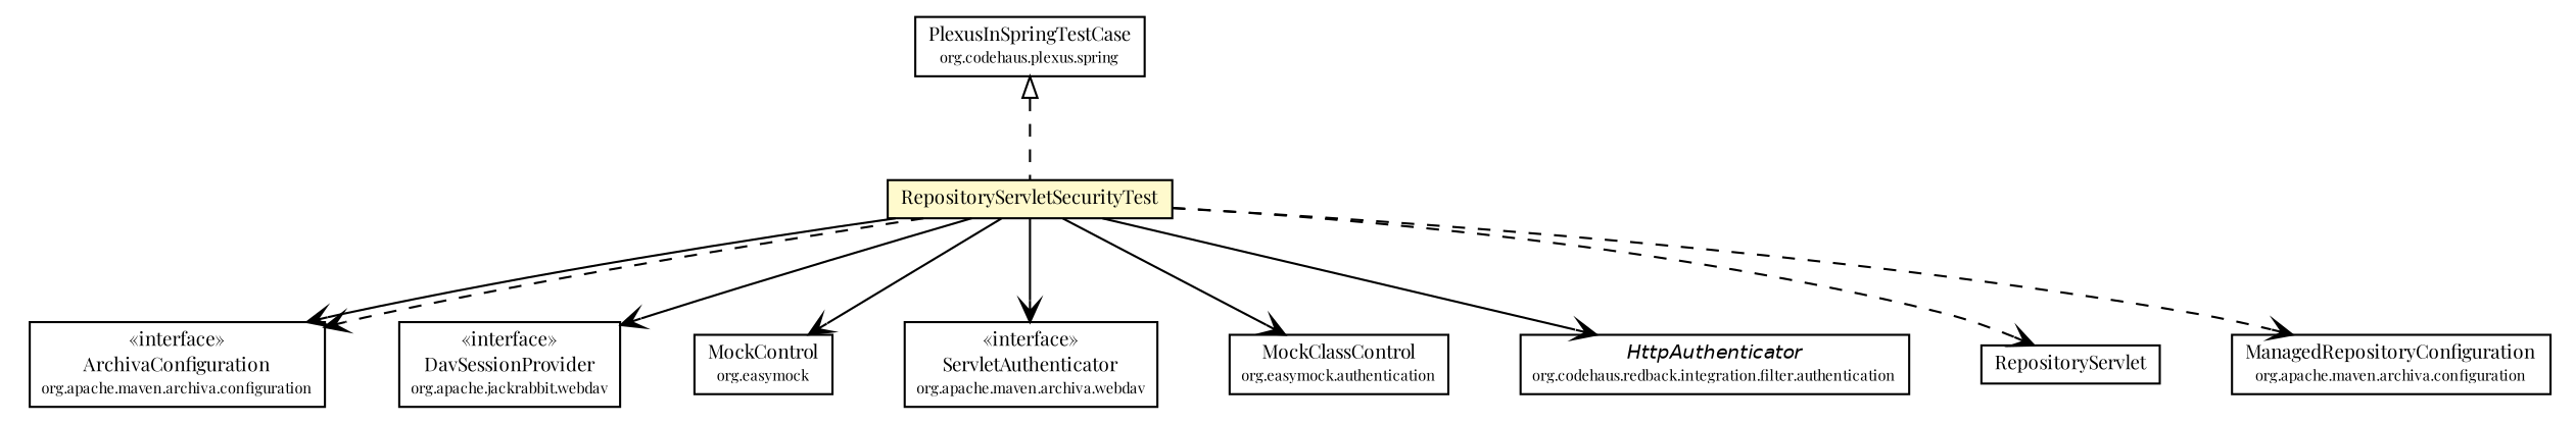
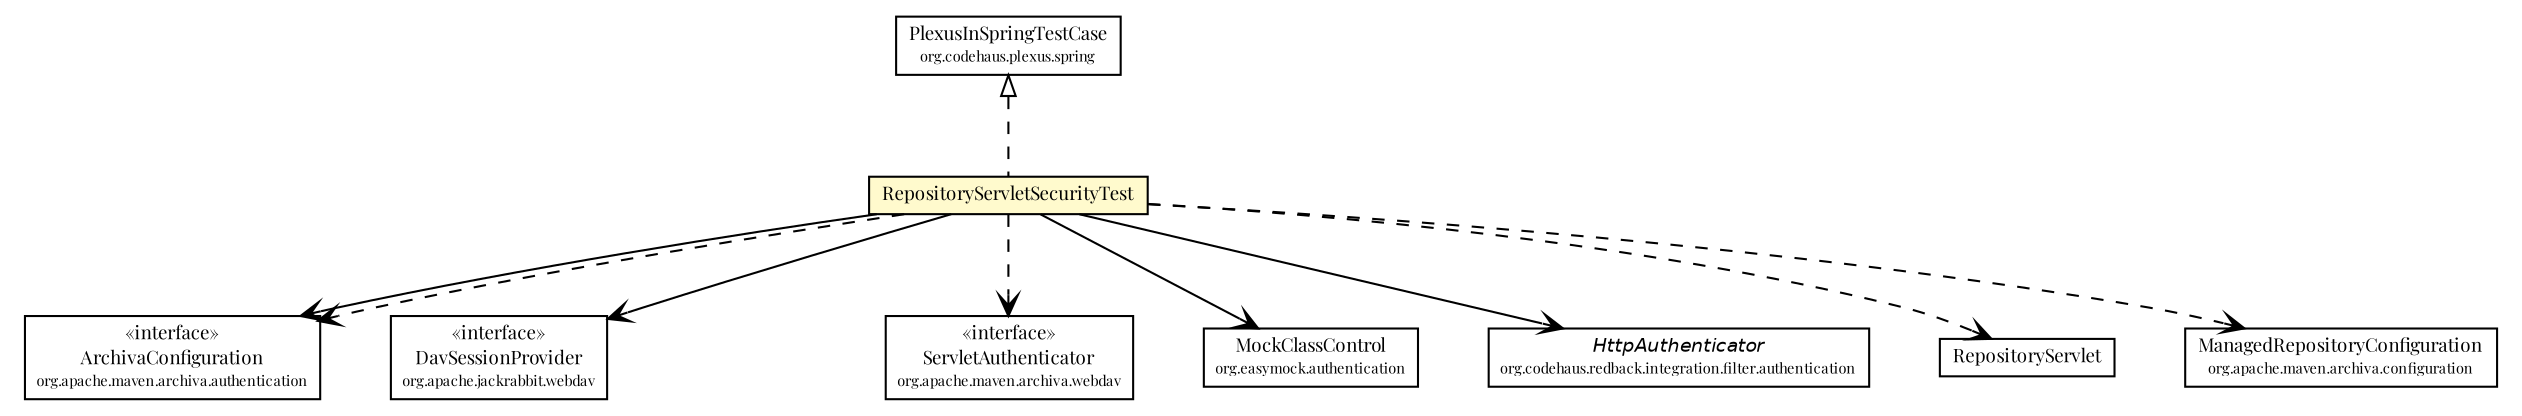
  digraph {
    fontname="Playfair Display"
    node [fontcolor=black fontname="Playfair Display" fontsize=9.0 shape=plaintext]
    edge [arrowhead=open color=black fontcolor=black fontname="Playfair Display" fontsize=10.0 headport=p labelfontname=Helvetica labelfontsize=10 tailport=p]
    n1 [label=<<table border="0" cellborder="1" cellspacing="0" cellpadding="2" port="p" bgcolor="lemonChiffon" href="./RepositoryServletSecurityTest.html"> 		<tr><td><table border="0" cellspacing="0" cellpadding="1"> 			<tr><td> RepositoryServletSecurityTest </td></tr> 		</table></td></tr> 		</table>>]
-   n2 [label=<<table border="0" cellborder="1" cellspacing="0" cellpadding="2" port="p" href="http://java.sun.com/j2se/1.4.2/docs/api/org/apache/maven/archiva/configuration/ArchivaConfiguration.html"> 		<tr><td><table border="0" cellspacing="0" cellpadding="1"> 			<tr><td> &laquo;interface&raquo; </td></tr> 			<tr><td> ArchivaConfiguration </td></tr> 			<tr><td><font point-size="7.0"> org.apache.maven.archiva.configuration </font></td></tr> 		</table></td></tr> 		</table>>]
+   n2 [label=<<table border="0" cellborder="1" cellspacing="0" cellpadding="2" port="p" href="http://java.sun.com/j2se/1.4.2/docs/api/org/apache/maven/archiva/configuration/ArchivaConfiguration.html"> 		<tr><td><table border="0" cellspacing="0" cellpadding="1"> 			<tr><td> &laquo;interface&raquo; </td></tr> 			<tr><td> ArchivaConfiguration </td></tr> 			<tr><td><font point-size="7.0"> org.apache.maven.archiva.authentication </font></td></tr> 		</table></td></tr> 		</table>>]
    n3 [label=<<table border="0" cellborder="1" cellspacing="0" cellpadding="2" port="p" href="http://java.sun.com/j2se/1.4.2/docs/api/org/apache/jackrabbit/webdav/DavSessionProvider.html"> 		<tr><td><table border="0" cellspacing="0" cellpadding="1"> 			<tr><td> &laquo;interface&raquo; </td></tr> 			<tr><td> DavSessionProvider </td></tr> 			<tr><td><font point-size="7.0"> org.apache.jackrabbit.webdav </font></td></tr> 		</table></td></tr> 		</table>>]
-   n4 [label=<<table border="0" cellborder="1" cellspacing="0" cellpadding="2" port="p" href="http://java.sun.com/j2se/1.4.2/docs/api/org/easymock/MockControl.html"> 		<tr><td><table border="0" cellspacing="0" cellpadding="1"> 			<tr><td> MockControl </td></tr> 			<tr><td><font point-size="7.0"> org.easymock </font></td></tr> 		</table></td></tr> 		</table>>]
    n5 [label=<<table border="0" cellborder="1" cellspacing="0" cellpadding="2" port="p" href="http://java.sun.com/j2se/1.4.2/docs/api/org/apache/maven/archiva/security/ServletAuthenticator.html"> 		<tr><td><table border="0" cellspacing="0" cellpadding="1"> 			<tr><td> &laquo;interface&raquo; </td></tr> 			<tr><td> ServletAuthenticator </td></tr> 			<tr><td><font point-size="7.0"> org.apache.maven.archiva.webdav </font></td></tr> 		</table></td></tr> 		</table>>]
    n6 [label=<<table border="0" cellborder="1" cellspacing="0" cellpadding="2" port="p" href="http://java.sun.com/j2se/1.4.2/docs/api/org/easymock/classextension/MockClassControl.html"> 		<tr><td><table border="0" cellspacing="0" cellpadding="1"> 			<tr><td> MockClassControl </td></tr> 			<tr><td><font point-size="7.0"> org.easymock.authentication </font></td></tr> 		</table></td></tr> 		</table>>]
    n7 [label=<<table border="0" cellborder="1" cellspacing="0" cellpadding="2" port="p" href="http://java.sun.com/j2se/1.4.2/docs/api/org/codehaus/redback/integration/filter/authentication/HttpAuthenticator.html"> 		<tr><td><table border="0" cellspacing="0" cellpadding="1"> 			<tr><td><font face="Helvetica-Oblique"> HttpAuthenticator </font></td></tr> 			<tr><td><font point-size="7.0"> org.codehaus.redback.integration.filter.authentication </font></td></tr> 		</table></td></tr> 		</table>>]
    n8 [label=<<table border="0" cellborder="1" cellspacing="0" cellpadding="2" port="p" href="http://java.sun.com/j2se/1.4.2/docs/api/org/apache/maven/archiva/webdav/RepositoryServlet.html"> 		<tr><td><table border="0" cellspacing="0" cellpadding="1"> 			<tr><td> RepositoryServlet </td></tr> 		</table></td></tr> 		</table>>]
    n9 [label=<<table border="0" cellborder="1" cellspacing="0" cellpadding="2" port="p" href="http://java.sun.com/j2se/1.4.2/docs/api/org/apache/maven/archiva/configuration/ManagedRepositoryConfiguration.html"> 		<tr><td><table border="0" cellspacing="0" cellpadding="1"> 			<tr><td> ManagedRepositoryConfiguration </td></tr> 			<tr><td><font point-size="7.0"> org.apache.maven.archiva.configuration </font></td></tr> 		</table></td></tr> 		</table>>]
    n10 [label=<<table border="0" cellborder="1" cellspacing="0" cellpadding="2" port="p" href="http://java.sun.com/j2se/1.4.2/docs/api/org/codehaus/plexus/spring/PlexusInSpringTestCase.html"> 		<tr><td><table border="0" cellspacing="0" cellpadding="1"> 			<tr><td> PlexusInSpringTestCase </td></tr> 			<tr><td><font point-size="7.0"> org.codehaus.plexus.spring </font></td></tr> 		</table></td></tr> 		</table>>]
    n1 -> n2
    n1 -> n2 [style=dashed]
    n1 -> n3
-   n1 -> n4
-   n1 -> n5
+   n1 -> n5 [style=dashed]
    n1 -> n6
    n1 -> n7
    n1 -> n8 [style=dashed]
    n1 -> n9 [style=dashed]
    n10 -> n1 [arrowtail=empty dir=back fontsize=10 style=dashed arrowhead="" color="" fontcolor=""]
  }
